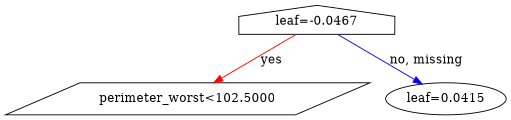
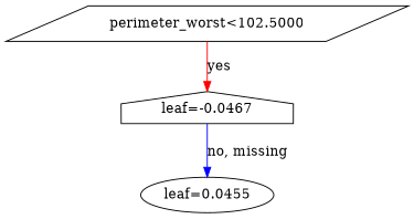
  digraph {
    rankdir=UD
    n1 [label="perimeter_worst<102.5000" shape=parallelogram]
    n2 [label="leaf=-0.0467" shape=house]
-   n3 [label="leaf=0.0415" shape=ellipse]
-   n2 -> n1 [color="#FF0000" label=yes]
+   n3 [label="leaf=0.0455" shape=ellipse]
+   n1 -> n2 [color="#FF0000" label=yes]
    n2 -> n3 [color="#0000FF" label="no, missing"]
  }
